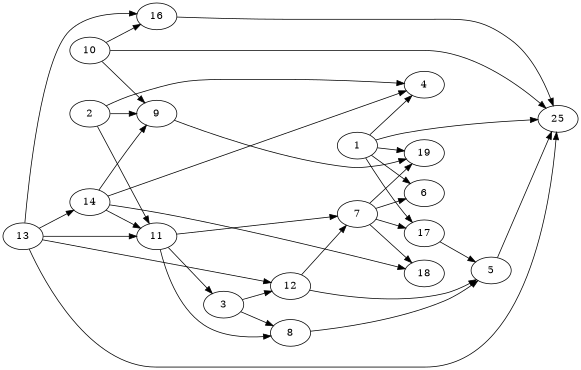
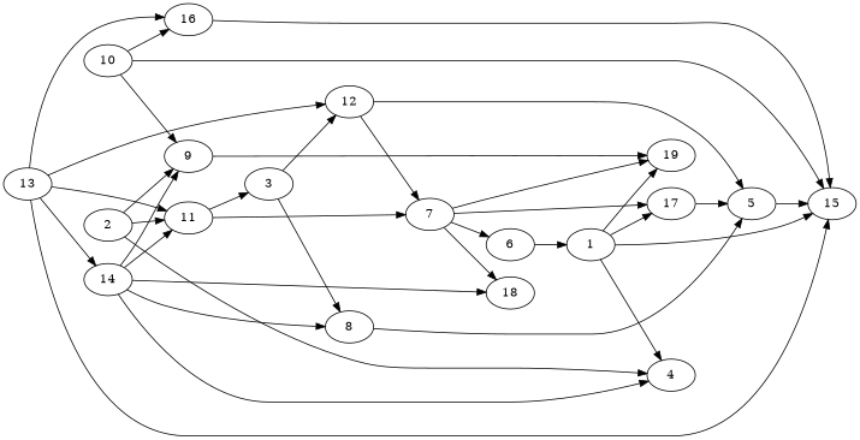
  strict digraph {
    rankdir=LR
    7
    18
    6
    17
    19
    5
    1
    4
-   15 [label=25]
+   15
    2
    9
    11
    3
    8
    12
    10
    16
    13
    14
    7 -> 18
    7 -> 6
    7 -> 17
    7 -> 19
    17 -> 5
    5 -> 15
-   1 -> 6
+   6 -> 1
    1 -> 17
    1 -> 19
    1 -> 4
    1 -> 15
    2 -> 4
    2 -> 9
    2 -> 11
    9 -> 19
    11 -> 7
    11 -> 3
-   11 -> 8
+   14 -> 8
    3 -> 8
    3 -> 12
    8 -> 5
    12 -> 7
    12 -> 5
    10 -> 15
    10 -> 9
    10 -> 16
    16 -> 15
    13 -> 15
    13 -> 11
    13 -> 12
    13 -> 16
    13 -> 14
    14 -> 18
    14 -> 4
    14 -> 9
    14 -> 11
  }
